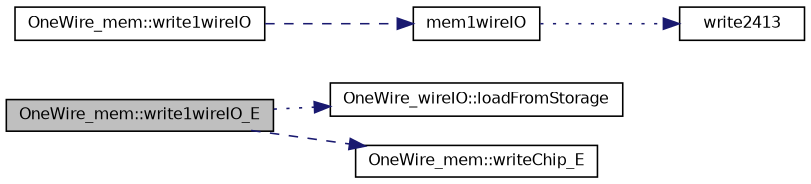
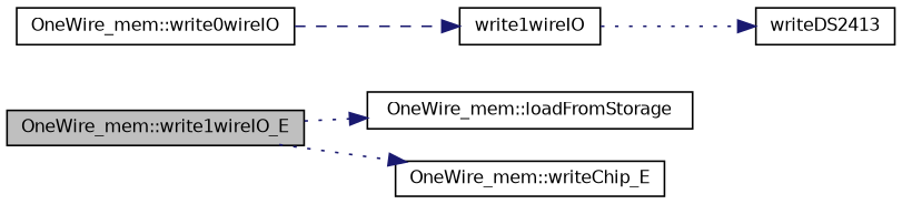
  digraph {
    rankdir=LR
    node [color=black fillcolor=white fontname=Helvetica fontsize=10 shape=record style=filled]
    edge [color=midnightblue fontname=Helvetica fontsize=10 labelfontname=Helvetica labelfontsize=10 style=dotted]
    n1 [fillcolor=grey75 fontcolor=black height=0.2 label="OneWire_mem::write1wireIO_E" width=0.4]
-   n2 [height=0.2 label="OneWire_wireIO::loadFromStorage" width=0.4]
+   n2 [height=0.2 label="OneWire_mem::loadFromStorage" width=0.4]
    n3 [height=0.2 label="OneWire_mem::writeChip_E" width=0.4]
-   n4 [height=0.2 label="OneWire_mem::write1wireIO" width=0.4]
-   n5 [height=0.2 label=mem1wireIO width=0.4]
-   n6 [height=0.2 label=write2413 width=0.4]
+   n4 [height=0.2 label="OneWire_mem::write0wireIO" width=0.4]
+   n5 [height=0.2 label=write1wireIO width=0.4]
+   n6 [height=0.2 label=writeDS2413 width=0.4]
    n1 -> n2
-   n1 -> n3 [style=dashed]
+   n1 -> n3
    n4 -> n5 [style=dashed]
    n5 -> n6
  }
